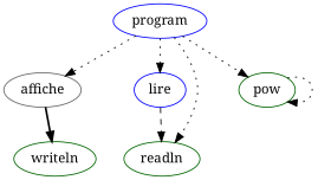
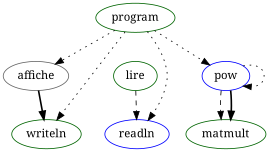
  digraph {
    fontname="Noto Serif"
    node [color=blue fontname="Noto Serif"]
    edge [fontname="Noto Serif" style=dotted]
    affiche [color=gray40]
-   program
-   lire
-   readln [color=darkgreen]
-   pow [color=darkgreen]
+   program [color=darkgreen]
+   lire [color=darkgreen]
+   readln
+   pow
    writeln [color=darkgreen]
+   matmult [color=darkgreen]
    affiche -> writeln [style=bold]
    program -> affiche
-   program -> lire
+   program -> writeln
    program -> readln
    program -> pow
    lire -> readln [style=dashed]
    pow -> pow
+   pow -> matmult [style=dashed]
+   pow -> matmult [style=bold]
  }
